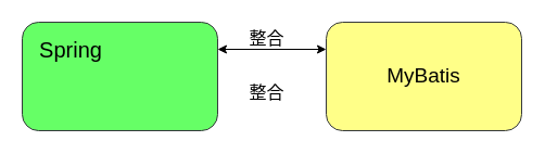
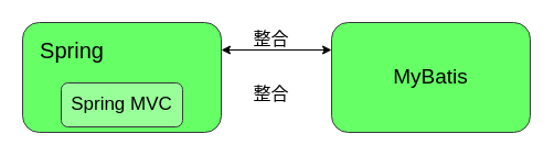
  <mxCell id="0" />
  <mxCell id="1" parent="0" />
  <mxCell id="2" style="edgeStyle=orthogonalEdgeStyle;rounded=0;orthogonalLoop=1;jettySize=auto;html=1;exitX=1;exitY=0.25;exitDx=0;exitDy=0;entryX=0;entryY=0.25;entryDx=0;entryDy=0;fontSize=19;fontColor=#000000;startArrow=classic;startFill=1;" edge="1" parent="1" source="3" target="6"><mxGeometry relative="1" as="geometry" /></mxCell>
  <mxCell id="3" value="" style="rounded=1;whiteSpace=wrap;html=1;fillColor=#66FF66;strokeColor=#36393d;" vertex="1" parent="1"><mxGeometry x="20" y="20" width="180" height="100" as="geometry" /></mxCell>
+ <mxCell id="4" value="&lt;font style=&quot;font-size: 17px&quot;&gt;Spring MVC&lt;/font&gt;" style="rounded=1;whiteSpace=wrap;html=1;fillColor=#99FF99;strokeColor=#36393d;" vertex="1" parent="1"><mxGeometry x="55" y="75" width="110" height="40" as="geometry" /></mxCell>
  <mxCell id="5" value="&lt;font style=&quot;font-size: 20px&quot;&gt;Spring&lt;/font&gt;" style="text;html=1;strokeColor=none;fillColor=none;align=center;verticalAlign=middle;whiteSpace=wrap;rounded=0;" vertex="1" parent="1"><mxGeometry x="30" y="25" width="70" height="40" as="geometry" /></mxCell>
- <mxCell id="6" value="&lt;font style=&quot;font-size: 19px&quot;&gt;MyBatis&lt;/font&gt;" style="rounded=1;whiteSpace=wrap;html=1;fillColor=#ffff88;strokeColor=#36393d;" vertex="1" parent="1"><mxGeometry x="300" y="20" width="180" height="100" as="geometry" /></mxCell>
+ <mxCell id="6" value="&lt;font style=&quot;font-size: 19px&quot;&gt;MyBatis&lt;/font&gt;" style="rounded=1;whiteSpace=wrap;html=1;fillColor=#66ff66;strokeColor=#36393d;" vertex="1" parent="1"><mxGeometry x="300" y="20" width="180" height="100" as="geometry" /></mxCell>
  <mxCell id="7" value="&lt;font style=&quot;font-size: 16px&quot;&gt;整合&lt;/font&gt;" style="text;html=1;align=center;verticalAlign=middle;resizable=0;points=[];autosize=1;strokeColor=none;fillColor=none;fontSize=19;fontColor=#000000;" vertex="1" parent="1"><mxGeometry x="220" y="20" width="50" height="30" as="geometry" /></mxCell>
  <mxCell id="8" value="&lt;font style=&quot;font-size: 16px&quot;&gt;整合&lt;/font&gt;" style="text;html=1;align=center;verticalAlign=middle;resizable=0;points=[];autosize=1;strokeColor=none;fillColor=none;fontSize=19;fontColor=#000000;" vertex="1" parent="1"><mxGeometry x="220" y="70" width="50" height="30" as="geometry" /></mxCell>
